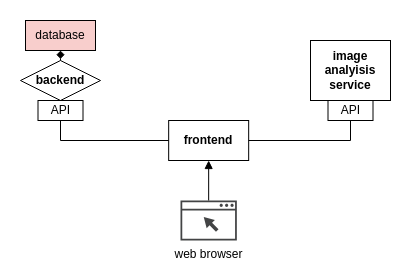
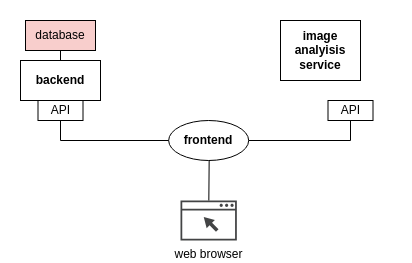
  <mxCell id="0" />
  <mxCell id="1" parent="0" />
- <mxCell id="2" value="backend" style="rhombus;whiteSpace=wrap;html=1;fontStyle=1;" vertex="1" parent="1"><mxGeometry x="20" y="60" width="80" height="40" as="geometry" /></mxCell>
- <mxCell id="3" value="frontend" style="rounded=0;whiteSpace=wrap;html=1;fontStyle=1" vertex="1" parent="1"><mxGeometry x="168.17" y="120" width="80" height="40" as="geometry" /></mxCell>
+ <mxCell id="2" value="backend" style="rounded=0;whiteSpace=wrap;html=1;fontStyle=1" vertex="1" parent="1"><mxGeometry x="20" y="60" width="80" height="40" as="geometry" /></mxCell>
+ <mxCell id="3" value="frontend" style="ellipse;whiteSpace=wrap;html=1;fontStyle=1;" vertex="1" parent="1"><mxGeometry x="168.17" y="120" width="80" height="40" as="geometry" /></mxCell>
  <mxCell id="4" value="database" style="rounded=0;whiteSpace=wrap;html=1;fillColor=#f8cecc;" vertex="1" parent="1"><mxGeometry x="25" y="20" width="70" height="30" as="geometry" /></mxCell>
  <mxCell id="5" value="web browser" style="pointerEvents=1;shadow=0;dashed=0;html=1;strokeColor=none;fillColor=#434445;aspect=fixed;labelPosition=center;verticalLabelPosition=bottom;verticalAlign=top;align=center;outlineConnect=0;shape=mxgraph.vvd.web_browser;strokeWidth=1;" vertex="1" parent="1"><mxGeometry x="180" y="200" width="56.34" height="40" as="geometry" /></mxCell>
- <mxCell id="6" value="image analyisis service" style="rounded=0;whiteSpace=wrap;html=1;fontStyle=1" vertex="1" parent="1"><mxGeometry x="310" y="40" width="80" height="60" as="geometry" /></mxCell>
+ <mxCell id="6" value="image analyisis service" style="rounded=0;whiteSpace=wrap;html=1;fontStyle=1" vertex="1" parent="1"><mxGeometry x="280" y="20" width="80" height="60" as="geometry" /></mxCell>
  <mxCell id="7" value="API" style="rounded=0;whiteSpace=wrap;html=1;fontStyle=0" vertex="1" parent="1"><mxGeometry x="327.5" y="100" width="45" height="20" as="geometry" /></mxCell>
- <mxCell id="8" value="" style="endArrow=diamond;html=1;" edge="1" parent="1" source="2" target="4"><mxGeometry width="50" height="50" relative="1" as="geometry"><mxPoint x="30" y="50" as="sourcePoint" /><mxPoint x="80" y="0" as="targetPoint" /></mxGeometry></mxCell>
+ <mxCell id="8" value="" style="endArrow=none;html=1;" edge="1" parent="1" source="2" target="4"><mxGeometry width="50" height="50" relative="1" as="geometry"><mxPoint x="30" y="50" as="sourcePoint" /><mxPoint x="80" y="0" as="targetPoint" /></mxGeometry></mxCell>
  <mxCell id="9" value="API" style="rounded=0;whiteSpace=wrap;html=1;fontStyle=0" vertex="1" parent="1"><mxGeometry x="37.5" y="100" width="45" height="20" as="geometry" /></mxCell>
- <mxCell id="10" value="" style="endArrow=block;html=1;" edge="1" parent="1" source="5" target="3"><mxGeometry width="50" height="50" relative="1" as="geometry"><mxPoint x="90" y="220" as="sourcePoint" /><mxPoint x="140" y="170" as="targetPoint" /></mxGeometry></mxCell>
+ <mxCell id="10" value="" style="endArrow=none;html=1;" edge="1" parent="1" source="5" target="3"><mxGeometry width="50" height="50" relative="1" as="geometry"><mxPoint x="90" y="220" as="sourcePoint" /><mxPoint x="140" y="170" as="targetPoint" /></mxGeometry></mxCell>
  <mxCell id="11" value="" style="endArrow=none;html=1;edgeStyle=orthogonalEdgeStyle;rounded=0;" edge="1" parent="1" source="3" target="9"><mxGeometry width="50" height="50" relative="1" as="geometry"><mxPoint x="80" y="230" as="sourcePoint" /><mxPoint x="130" y="180" as="targetPoint" /><Array as="points"><mxPoint x="60" y="140" /></Array></mxGeometry></mxCell>
  <mxCell id="12" value="" style="endArrow=none;html=1;rounded=0;edgeStyle=orthogonalEdgeStyle;" edge="1" parent="1" source="3" target="7"><mxGeometry width="50" height="50" relative="1" as="geometry"><mxPoint x="310" y="180" as="sourcePoint" /><mxPoint x="360" y="130" as="targetPoint" /><Array as="points"><mxPoint x="350" y="140" /></Array></mxGeometry></mxCell>
